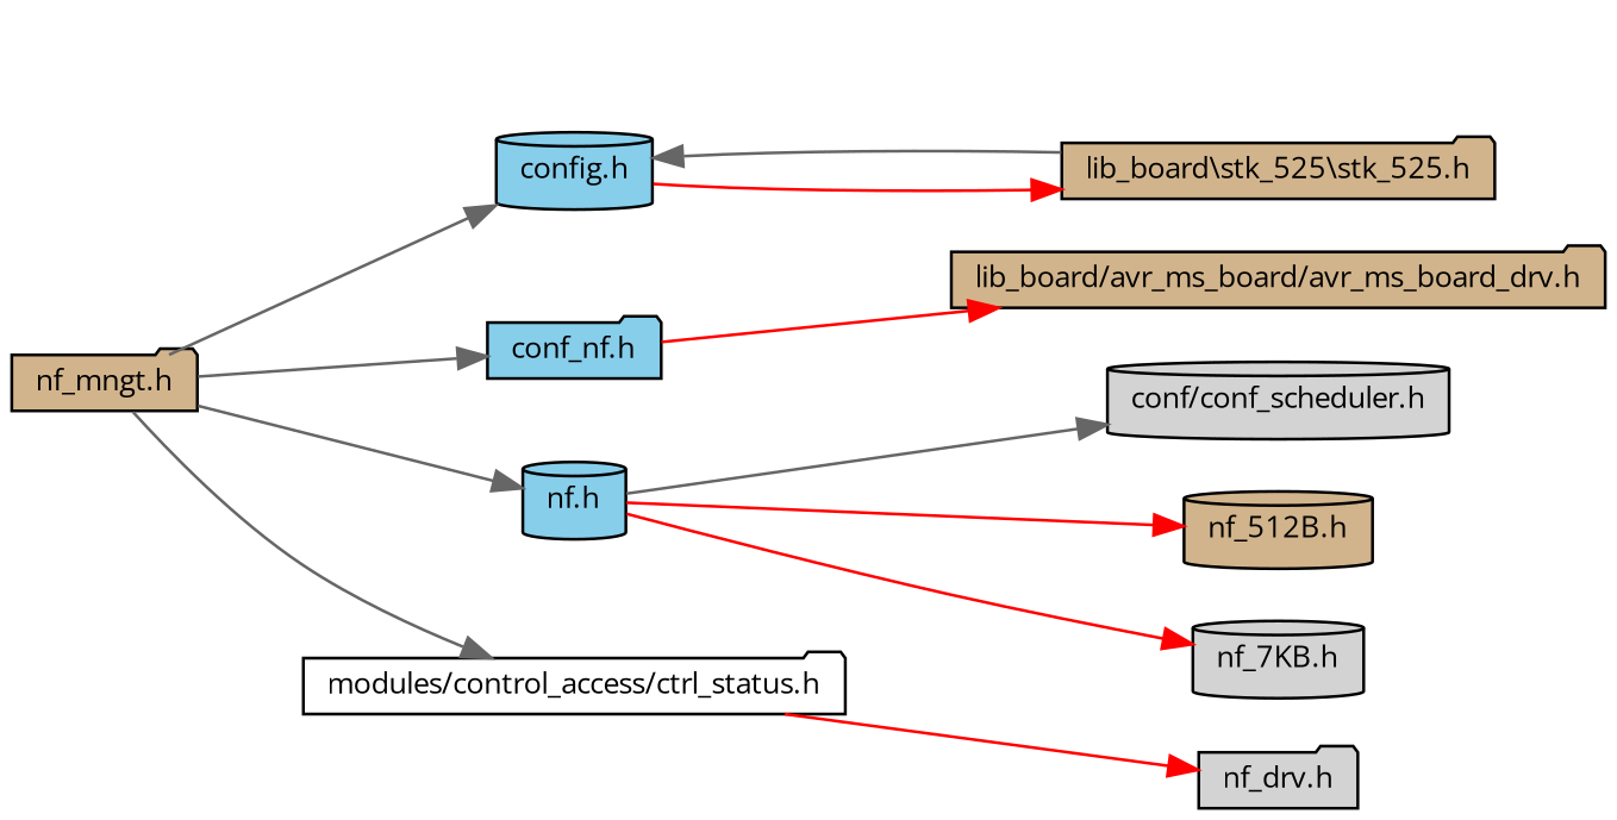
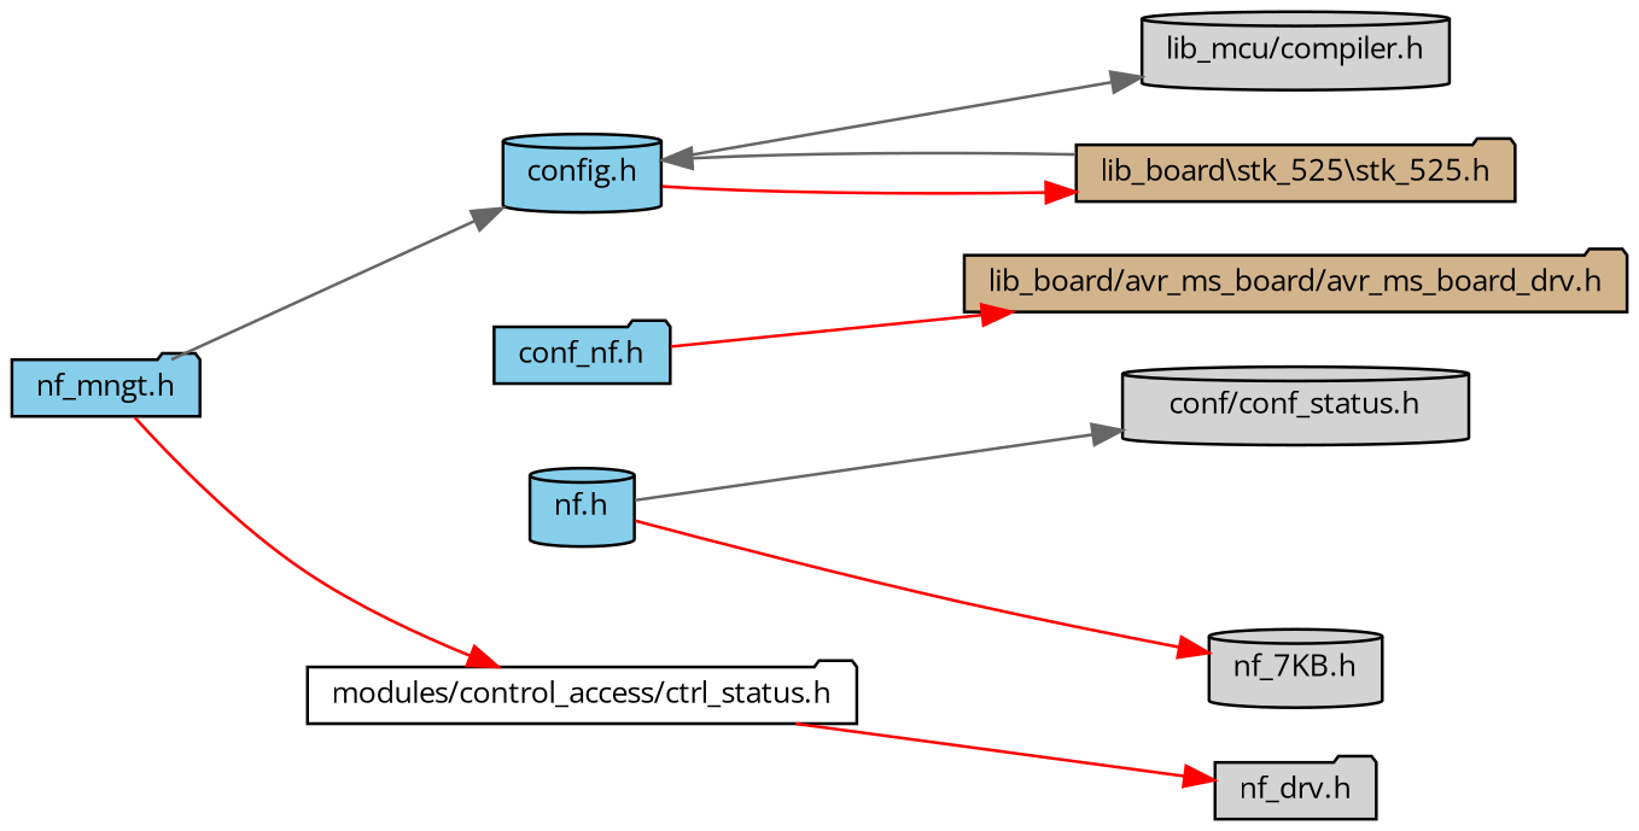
  digraph {
    fontname="Open Sans"
    rankdir=LR
    node [color=black fillcolor=skyblue fontname="Open Sans" fontsize=10 shape=folder style=filled]
    edge [color=gray40 fontname="Open Sans" fontsize=10 labelfontname="FreeSans.ttf" labelfontsize=10 style=solid]
-   n1 [fillcolor=tan fontcolor=black height=0.2 label="nf_mngt.h" width=0.4]
+   n1 [fontcolor=black height=0.2 label="nf_mngt.h" width=0.4]
    n2 [height=0.2 label="config.h" shape=cylinder width=0.4]
    n3 [height=0.2 label="conf_nf.h" width=0.4]
    n4 [height=0.2 label="nf.h" shape=cylinder width=0.4]
    n5 [fillcolor=white height=0.2 label="modules/control_access/ctrl_status.h" width=0.4]
+   n6 [fillcolor=lightgrey height=0.2 label="lib_mcu/compiler.h" shape=cylinder width=0.4]
    n7 [fillcolor=tan height=0.2 label="lib_board\\stk_525\\stk_525.h" width=0.4]
    n8 [fillcolor=tan height=0.2 label="lib_board/avr_ms_board/avr_ms_board_drv.h" width=0.4]
-   n9 [fillcolor=lightgrey height=0.2 label="conf/conf_scheduler.h" shape=cylinder width=0.4]
-   n10 [fillcolor=tan height=0.2 label="nf_512B.h" shape=cylinder width=0.4]
+   n9 [fillcolor=lightgrey height=0.2 label="conf/conf_status.h" shape=cylinder width=0.4]
    n11 [fillcolor=lightgrey height=0.2 label="nf_7KB.h" shape=cylinder width=0.4]
    n12 [fillcolor=lightgrey height=0.2 label="nf_drv.h" width=0.4]
    n1 -> n2
-   n1 -> n3
-   n1 -> n4
-   n1 -> n5
+   n1 -> n5 [color=red]
+   n2 -> n6
    n2 -> n7 [color=red]
    n3 -> n8 [color=red]
    n4 -> n9
-   n4 -> n10 [color=red]
    n4 -> n11 [color=red]
    n5 -> n12 [color=red]
    n7 -> n2
  }
